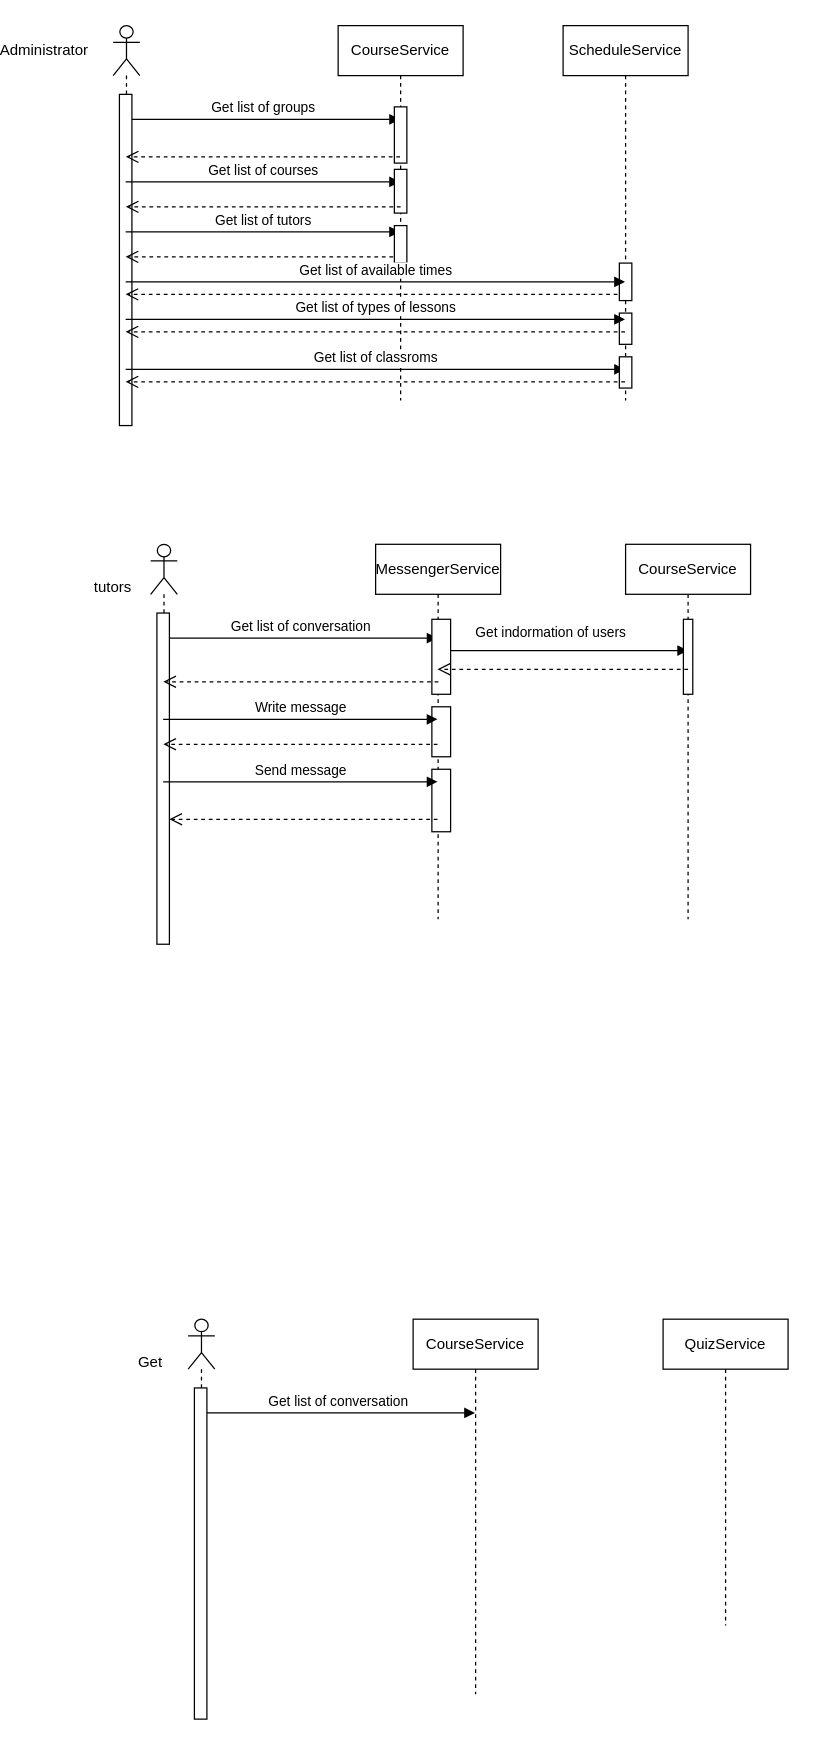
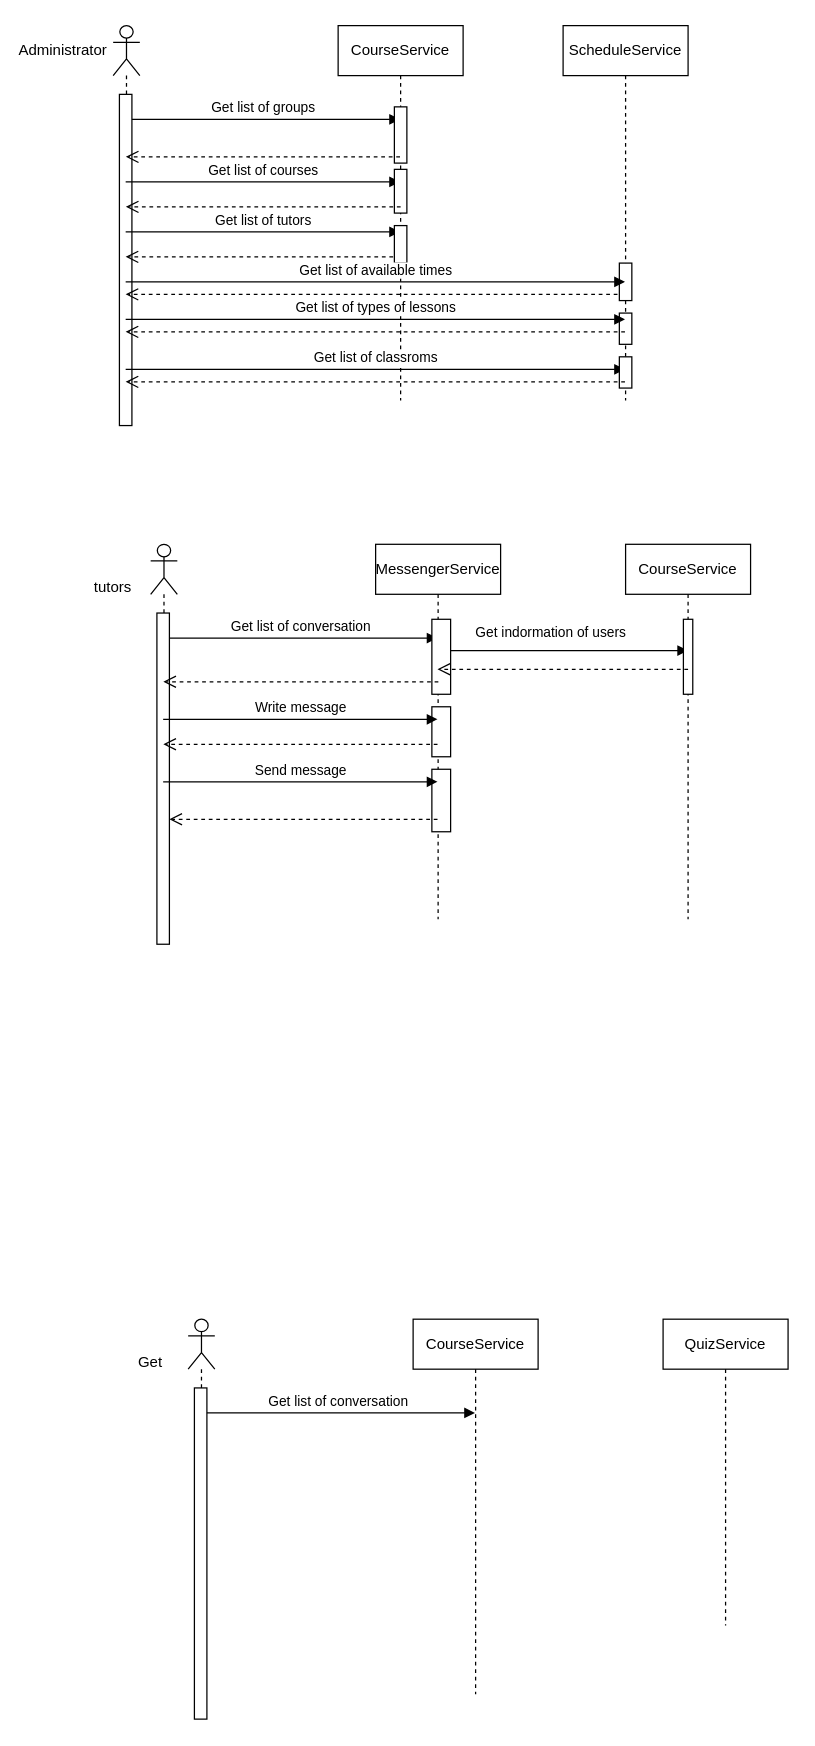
  <mxCell id="0" />
  <mxCell id="1" parent="0" />
  <mxCell id="2" value="" style="shape=umlLifeline;participant=umlActor;perimeter=lifelinePerimeter;whiteSpace=wrap;html=1;container=1;collapsible=0;recursiveResize=0;verticalAlign=top;spacingTop=36;outlineConnect=0;" vertex="1" parent="1"><mxGeometry x="90" y="20" width="21.33" height="320" as="geometry" /></mxCell>
  <mxCell id="3" value="Get list of groups" style="html=1;verticalAlign=bottom;endArrow=block;rounded=0;" edge="1" parent="2" target="5"><mxGeometry width="80" relative="1" as="geometry"><mxPoint x="10" y="75" as="sourcePoint" /><mxPoint x="90" y="75" as="targetPoint" /></mxGeometry></mxCell>
  <mxCell id="4" value="" style="html=1;points=[];perimeter=orthogonalPerimeter;" vertex="1" parent="2"><mxGeometry x="5" y="55" width="10" height="265" as="geometry" /></mxCell>
  <mxCell id="5" value="CourseService" style="shape=umlLifeline;perimeter=lifelinePerimeter;whiteSpace=wrap;html=1;container=1;collapsible=0;recursiveResize=0;outlineConnect=0;" vertex="1" parent="1"><mxGeometry x="270" y="20" width="100" height="300" as="geometry" /></mxCell>
  <mxCell id="6" value="Get list of tutors" style="html=1;verticalAlign=bottom;endArrow=block;rounded=0;" edge="1" parent="5"><mxGeometry width="80" relative="1" as="geometry"><mxPoint x="-170" y="165.0" as="sourcePoint" /><mxPoint x="49.5" y="165.0" as="targetPoint" /></mxGeometry></mxCell>
  <mxCell id="7" value="" style="html=1;verticalAlign=bottom;endArrow=open;dashed=1;endSize=8;rounded=0;" edge="1" parent="5" source="16"><mxGeometry relative="1" as="geometry"><mxPoint x="49.02" y="215.0" as="sourcePoint" /><mxPoint x="-170.005" y="215.0" as="targetPoint" /><Array as="points"><mxPoint x="-60.48" y="215" /></Array></mxGeometry></mxCell>
  <mxCell id="8" value="" style="html=1;verticalAlign=bottom;endArrow=open;dashed=1;endSize=8;rounded=0;" edge="1" parent="5"><mxGeometry relative="1" as="geometry"><mxPoint x="50" y="185" as="sourcePoint" /><mxPoint x="-170.005" y="185.0" as="targetPoint" /><Array as="points"><mxPoint x="-60.48" y="185" /></Array></mxGeometry></mxCell>
  <mxCell id="9" value="Get list of courses" style="html=1;verticalAlign=bottom;endArrow=block;rounded=0;" edge="1" parent="5"><mxGeometry width="80" relative="1" as="geometry"><mxPoint x="-170" y="125.0" as="sourcePoint" /><mxPoint x="49.5" y="125.0" as="targetPoint" /></mxGeometry></mxCell>
  <mxCell id="10" value="" style="html=1;points=[];perimeter=orthogonalPerimeter;" vertex="1" parent="5"><mxGeometry x="45" y="65" width="10" height="45" as="geometry" /></mxCell>
  <mxCell id="11" value="" style="html=1;points=[];perimeter=orthogonalPerimeter;" vertex="1" parent="5"><mxGeometry x="45" y="115" width="10" height="35" as="geometry" /></mxCell>
  <mxCell id="12" value="" style="html=1;points=[];perimeter=orthogonalPerimeter;" vertex="1" parent="5"><mxGeometry x="45" y="160" width="10" height="30" as="geometry" /></mxCell>
  <mxCell id="13" value="Get list of classroms" style="html=1;verticalAlign=bottom;endArrow=block;rounded=0;" edge="1" parent="5"><mxGeometry width="80" relative="1" as="geometry"><mxPoint x="-170" y="275.0" as="sourcePoint" /><mxPoint x="229.5" y="275.0" as="targetPoint" /></mxGeometry></mxCell>
- <mxCell id="14" value="Administrator" style="text;html=1;strokeColor=none;fillColor=none;align=center;verticalAlign=middle;whiteSpace=wrap;rounded=0;" vertex="1" parent="1"><mxGeometry x="5" y="25" width="60" height="30" as="geometry" /></mxCell>
+ <mxCell id="14" value="Administrator" style="text;html=1;strokeColor=none;fillColor=none;align=center;verticalAlign=middle;whiteSpace=wrap;rounded=0;" vertex="1" parent="1"><mxGeometry x="20" y="25" width="60" height="30" as="geometry" /></mxCell>
  <mxCell id="15" value="" style="html=1;verticalAlign=bottom;endArrow=open;dashed=1;endSize=8;rounded=0;" edge="1" parent="1" source="5" target="2"><mxGeometry relative="1" as="geometry"><mxPoint x="220" y="125" as="sourcePoint" /><mxPoint x="140" y="125" as="targetPoint" /><Array as="points"><mxPoint x="210" y="125" /></Array></mxGeometry></mxCell>
  <mxCell id="16" value="ScheduleService" style="shape=umlLifeline;perimeter=lifelinePerimeter;whiteSpace=wrap;html=1;container=1;collapsible=0;recursiveResize=0;outlineConnect=0;" vertex="1" parent="1"><mxGeometry x="450" y="20" width="100" height="300" as="geometry" /></mxCell>
  <mxCell id="17" value="" style="html=1;points=[];perimeter=orthogonalPerimeter;" vertex="1" parent="16"><mxGeometry x="45" y="190" width="10" height="30" as="geometry" /></mxCell>
  <mxCell id="18" value="" style="html=1;points=[];perimeter=orthogonalPerimeter;" vertex="1" parent="16"><mxGeometry x="45" y="230" width="10" height="25" as="geometry" /></mxCell>
  <mxCell id="19" value="" style="html=1;points=[];perimeter=orthogonalPerimeter;" vertex="1" parent="16"><mxGeometry x="45" y="265" width="10" height="25" as="geometry" /></mxCell>
  <mxCell id="20" value="Get list of available times" style="html=1;verticalAlign=bottom;endArrow=block;rounded=0;" edge="1" parent="1" target="16"><mxGeometry width="80" relative="1" as="geometry"><mxPoint x="100" y="225" as="sourcePoint" /><mxPoint x="319.5" y="225" as="targetPoint" /></mxGeometry></mxCell>
  <mxCell id="21" value="Get list of types of lessons" style="html=1;verticalAlign=bottom;endArrow=block;rounded=0;" edge="1" parent="1"><mxGeometry width="80" relative="1" as="geometry"><mxPoint x="100" y="255" as="sourcePoint" /><mxPoint x="499.5" y="255" as="targetPoint" /></mxGeometry></mxCell>
  <mxCell id="22" value="" style="html=1;verticalAlign=bottom;endArrow=open;dashed=1;endSize=8;rounded=0;" edge="1" parent="1" target="2"><mxGeometry relative="1" as="geometry"><mxPoint x="320" y="165" as="sourcePoint" /><mxPoint x="99.995" y="169.66" as="targetPoint" /><Array as="points"><mxPoint x="290" y="165" /><mxPoint x="150" y="165" /></Array></mxGeometry></mxCell>
  <mxCell id="23" value="" style="html=1;verticalAlign=bottom;endArrow=open;dashed=1;endSize=8;rounded=0;" edge="1" parent="1" source="16"><mxGeometry relative="1" as="geometry"><mxPoint x="319.02" y="265" as="sourcePoint" /><mxPoint x="99.995" y="265" as="targetPoint" /><Array as="points"><mxPoint x="320" y="265" /><mxPoint x="209.52" y="265" /></Array></mxGeometry></mxCell>
  <mxCell id="24" value="" style="html=1;verticalAlign=bottom;endArrow=open;dashed=1;endSize=8;rounded=0;" edge="1" parent="1" source="16"><mxGeometry relative="1" as="geometry"><mxPoint x="319.02" y="305" as="sourcePoint" /><mxPoint x="99.995" y="305" as="targetPoint" /><Array as="points"><mxPoint x="300" y="305" /><mxPoint x="209.52" y="305" /></Array></mxGeometry></mxCell>
  <mxCell id="25" value="" style="shape=umlLifeline;participant=umlActor;perimeter=lifelinePerimeter;whiteSpace=wrap;html=1;container=1;collapsible=0;recursiveResize=0;verticalAlign=top;spacingTop=36;outlineConnect=0;" vertex="1" parent="1"><mxGeometry x="120" y="435" width="21.33" height="320" as="geometry" /></mxCell>
  <mxCell id="26" value="Get list of conversation" style="html=1;verticalAlign=bottom;endArrow=block;rounded=0;" edge="1" parent="25" target="28"><mxGeometry width="80" relative="1" as="geometry"><mxPoint x="10" y="75" as="sourcePoint" /><mxPoint x="90" y="75" as="targetPoint" /></mxGeometry></mxCell>
  <mxCell id="27" value="" style="html=1;points=[];perimeter=orthogonalPerimeter;" vertex="1" parent="25"><mxGeometry x="5" y="55" width="10" height="265" as="geometry" /></mxCell>
  <mxCell id="28" value="MessengerService" style="shape=umlLifeline;perimeter=lifelinePerimeter;whiteSpace=wrap;html=1;container=1;collapsible=0;recursiveResize=0;outlineConnect=0;" vertex="1" parent="1"><mxGeometry x="300" y="435" width="100" height="300" as="geometry" /></mxCell>
  <mxCell id="29" value="" style="html=1;points=[];perimeter=orthogonalPerimeter;" vertex="1" parent="28"><mxGeometry x="45" y="60" width="15" height="60" as="geometry" /></mxCell>
  <mxCell id="30" value="" style="html=1;points=[];perimeter=orthogonalPerimeter;" vertex="1" parent="28"><mxGeometry x="45" y="130" width="15" height="40" as="geometry" /></mxCell>
  <mxCell id="31" value="" style="html=1;points=[];perimeter=orthogonalPerimeter;" vertex="1" parent="28"><mxGeometry x="45" y="180" width="15" height="50" as="geometry" /></mxCell>
  <mxCell id="32" value="tutors" style="text;html=1;strokeColor=none;fillColor=none;align=center;verticalAlign=middle;whiteSpace=wrap;rounded=0;" vertex="1" parent="1"><mxGeometry x="60" y="455" width="60" height="30" as="geometry" /></mxCell>
  <mxCell id="33" value="CourseService" style="shape=umlLifeline;perimeter=lifelinePerimeter;whiteSpace=wrap;html=1;container=1;collapsible=0;recursiveResize=0;outlineConnect=0;" vertex="1" parent="1"><mxGeometry x="500" y="435" width="100" height="300" as="geometry" /></mxCell>
  <mxCell id="34" value="Get indormation of users" style="html=1;verticalAlign=bottom;endArrow=block;rounded=0;startArrow=none;" edge="1" parent="33" source="35"><mxGeometry x="0.415" y="5" width="80" relative="1" as="geometry"><mxPoint x="-150" y="85" as="sourcePoint" /><mxPoint x="50" y="85" as="targetPoint" /><Array as="points"><mxPoint x="-140" y="85" /></Array><mxPoint as="offset" /></mxGeometry></mxCell>
  <mxCell id="35" value="" style="html=1;points=[];perimeter=orthogonalPerimeter;" vertex="1" parent="33"><mxGeometry x="46.25" y="60" width="7.5" height="60" as="geometry" /></mxCell>
  <mxCell id="36" value="" style="html=1;verticalAlign=bottom;endArrow=open;dashed=1;endSize=8;rounded=0;" edge="1" parent="1" target="28"><mxGeometry relative="1" as="geometry"><mxPoint x="550" y="535" as="sourcePoint" /><mxPoint x="470" y="535" as="targetPoint" /></mxGeometry></mxCell>
  <mxCell id="37" value="" style="html=1;verticalAlign=bottom;endArrow=open;dashed=1;endSize=8;rounded=0;" edge="1" parent="1" target="25"><mxGeometry relative="1" as="geometry"><mxPoint x="350.19" y="545" as="sourcePoint" /><mxPoint x="150" y="545" as="targetPoint" /></mxGeometry></mxCell>
  <mxCell id="38" value="Write message" style="html=1;verticalAlign=bottom;endArrow=block;rounded=0;" edge="1" parent="1"><mxGeometry width="80" relative="1" as="geometry"><mxPoint x="130" y="575" as="sourcePoint" /><mxPoint x="349.5" y="575" as="targetPoint" /></mxGeometry></mxCell>
  <mxCell id="39" value="" style="html=1;verticalAlign=bottom;endArrow=open;dashed=1;endSize=8;rounded=0;" edge="1" parent="1" source="28" target="25"><mxGeometry relative="1" as="geometry"><mxPoint x="290" y="595" as="sourcePoint" /><mxPoint x="210" y="595" as="targetPoint" /><Array as="points"><mxPoint x="250" y="595" /></Array></mxGeometry></mxCell>
  <mxCell id="40" value="Send message" style="html=1;verticalAlign=bottom;endArrow=block;rounded=0;" edge="1" parent="1"><mxGeometry width="80" relative="1" as="geometry"><mxPoint x="130" y="625" as="sourcePoint" /><mxPoint x="349.5" y="625" as="targetPoint" /></mxGeometry></mxCell>
  <mxCell id="41" value="" style="html=1;verticalAlign=bottom;endArrow=open;dashed=1;endSize=8;rounded=0;" edge="1" parent="1" source="28" target="27"><mxGeometry relative="1" as="geometry"><mxPoint x="310" y="655" as="sourcePoint" /><mxPoint x="230" y="655" as="targetPoint" /><Array as="points"><mxPoint x="180" y="655" /></Array></mxGeometry></mxCell>
  <mxCell id="42" value="" style="shape=umlLifeline;participant=umlActor;perimeter=lifelinePerimeter;whiteSpace=wrap;html=1;container=1;collapsible=0;recursiveResize=0;verticalAlign=top;spacingTop=36;outlineConnect=0;" vertex="1" parent="1"><mxGeometry x="150" y="1055" width="21.33" height="320" as="geometry" /></mxCell>
  <mxCell id="43" value="Get list of conversation" style="html=1;verticalAlign=bottom;endArrow=block;rounded=0;" edge="1" parent="42" target="45"><mxGeometry width="80" relative="1" as="geometry"><mxPoint x="10" y="75" as="sourcePoint" /><mxPoint x="90" y="75" as="targetPoint" /></mxGeometry></mxCell>
  <mxCell id="44" value="" style="html=1;points=[];perimeter=orthogonalPerimeter;" vertex="1" parent="42"><mxGeometry x="5" y="55" width="10" height="265" as="geometry" /></mxCell>
  <mxCell id="45" value="CourseService" style="shape=umlLifeline;perimeter=lifelinePerimeter;whiteSpace=wrap;html=1;container=1;collapsible=0;recursiveResize=0;outlineConnect=0;" vertex="1" parent="1"><mxGeometry x="330" y="1055" width="100" height="300" as="geometry" /></mxCell>
  <mxCell id="46" value="Get" style="text;html=1;strokeColor=none;fillColor=none;align=center;verticalAlign=middle;whiteSpace=wrap;rounded=0;" vertex="1" parent="1"><mxGeometry x="90" y="1075" width="60" height="30" as="geometry" /></mxCell>
  <mxCell id="47" value="QuizService" style="shape=umlLifeline;perimeter=lifelinePerimeter;whiteSpace=wrap;html=1;container=1;collapsible=0;recursiveResize=0;outlineConnect=0;" vertex="1" parent="1"><mxGeometry x="530" y="1055" width="100" height="245" as="geometry" /></mxCell>
